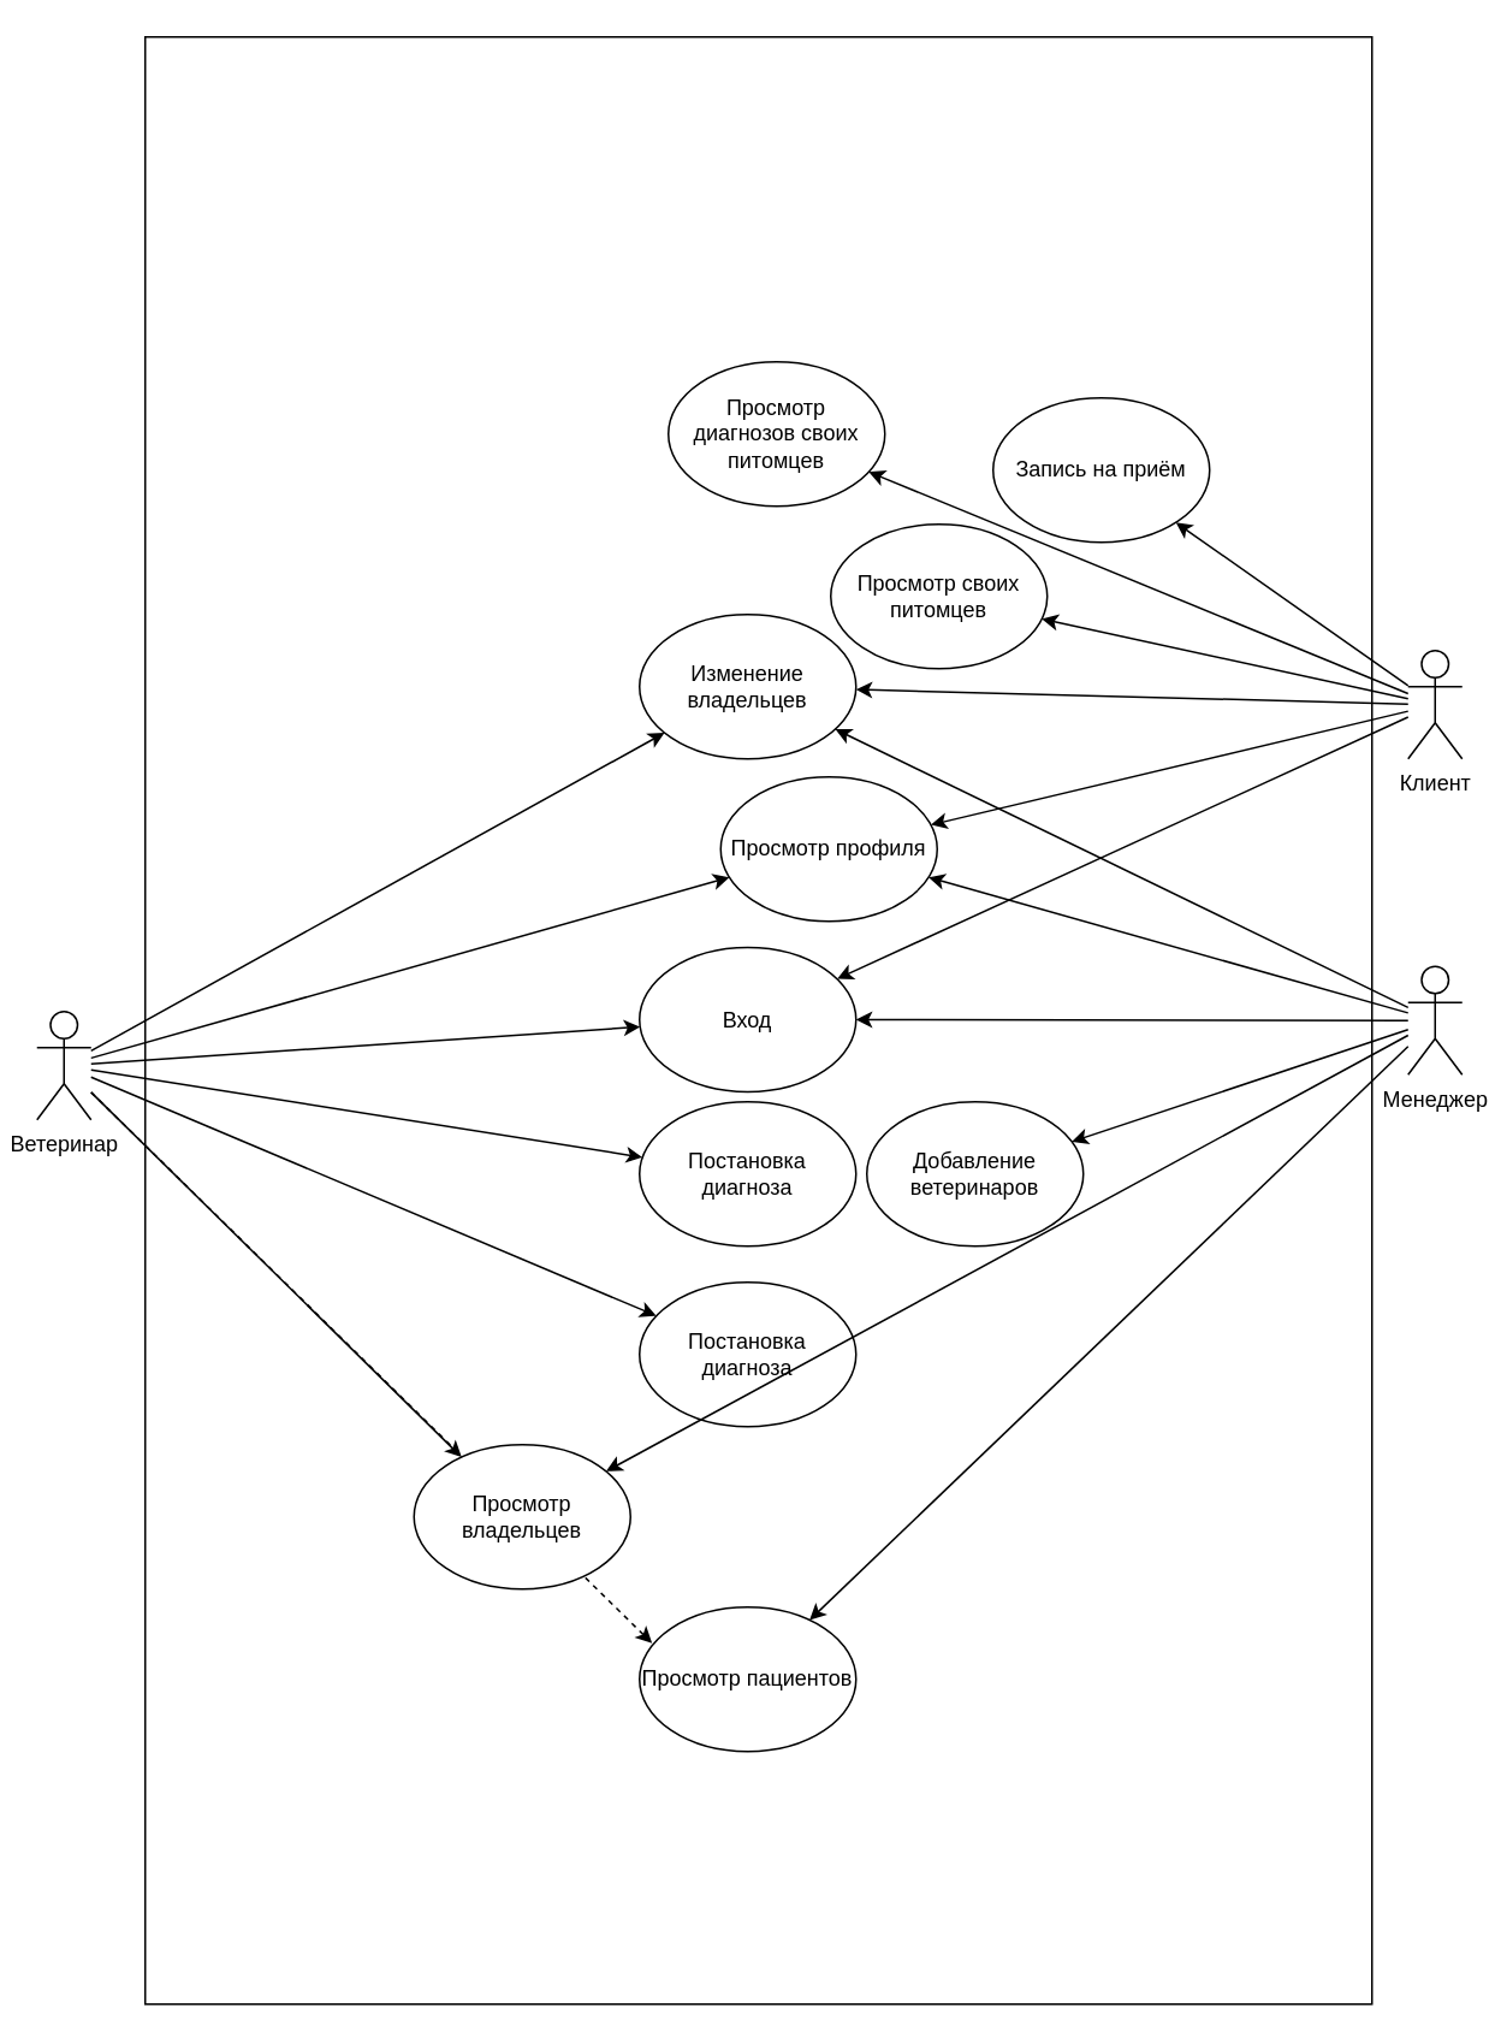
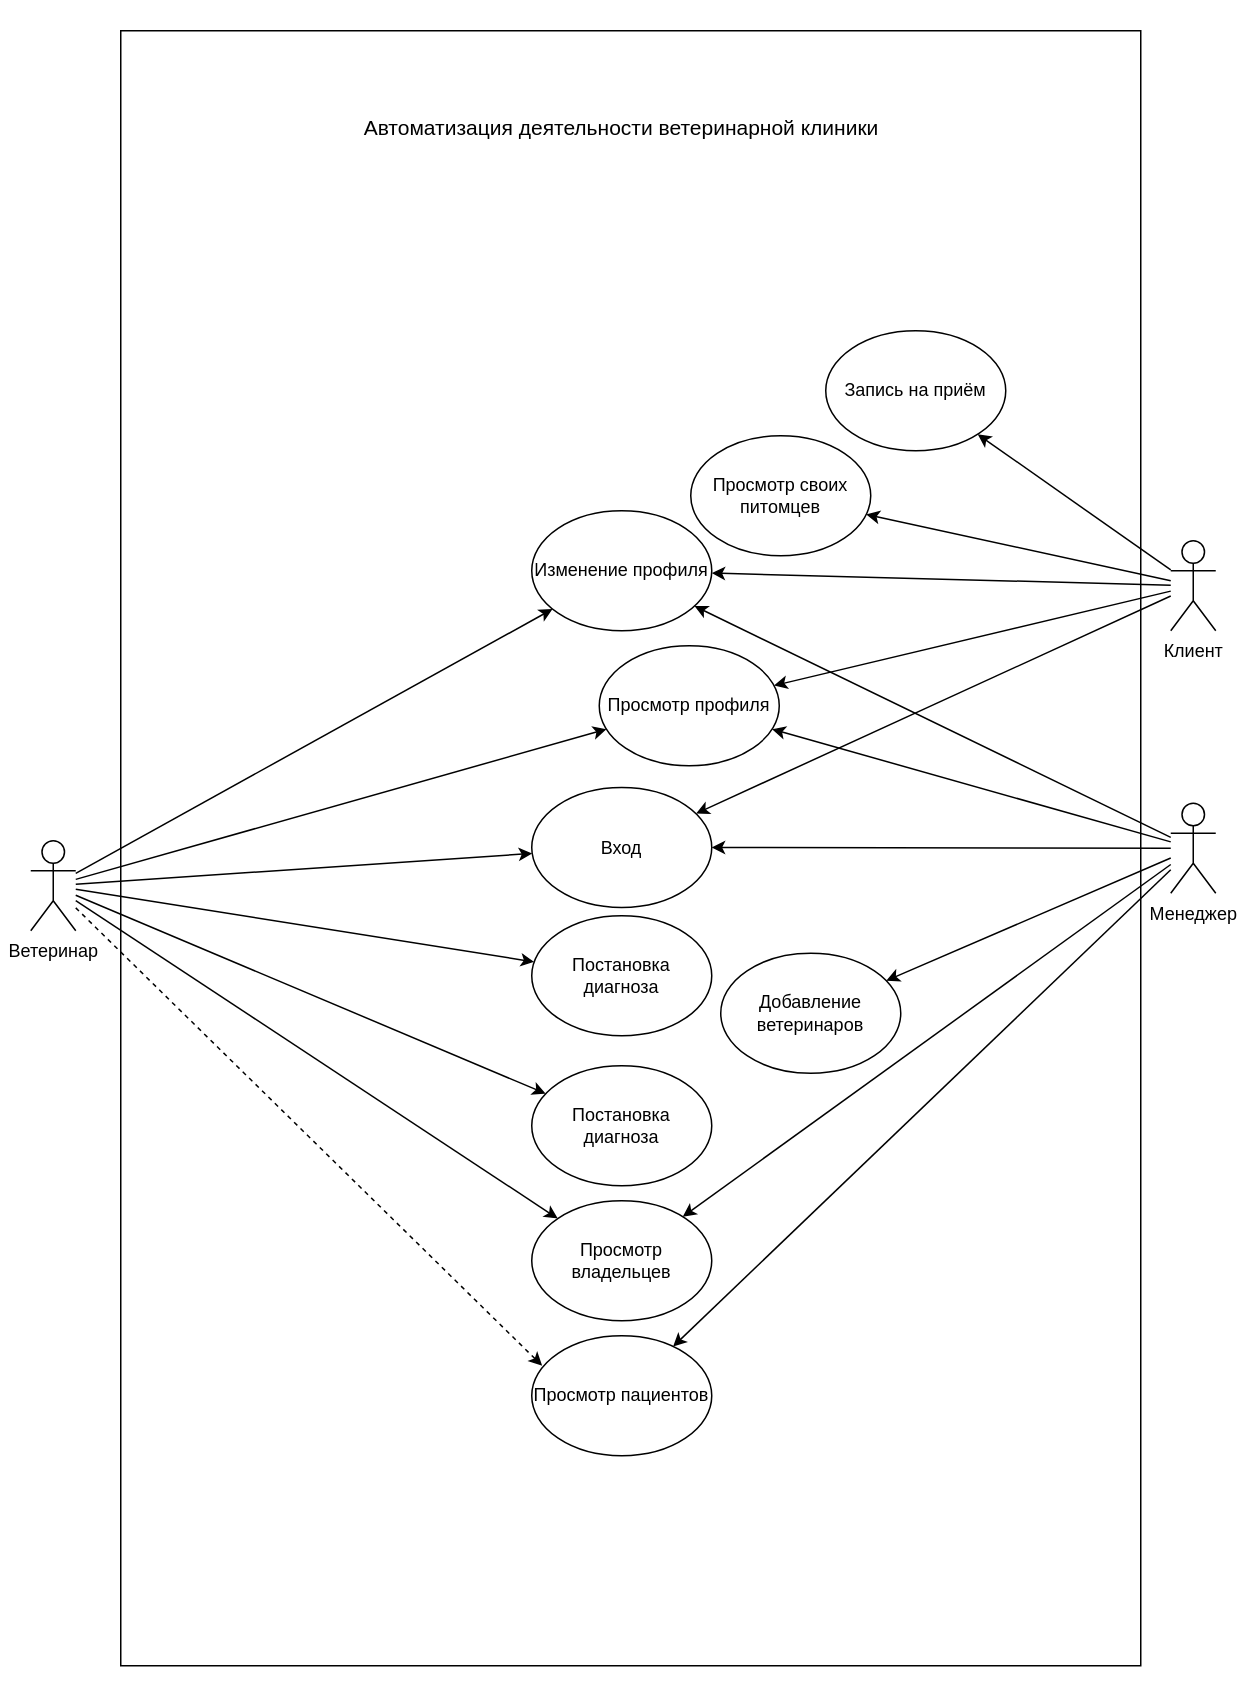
  <mxCell id="0" />
  <mxCell id="1" parent="0" />
  <mxCell id="2" value="" style="rounded=0;whiteSpace=wrap;html=1;" parent="1" vertex="1"><mxGeometry x="80" y="20" width="680" height="1090" as="geometry" /></mxCell>
  <mxCell id="3" value="Ветеринар" style="shape=umlActor;verticalLabelPosition=bottom;verticalAlign=top;html=1;outlineConnect=0;" parent="1" vertex="1"><mxGeometry x="20" y="560" width="30" height="60" as="geometry" /></mxCell>
  <mxCell id="4" value="Клиент" style="shape=umlActor;verticalLabelPosition=bottom;verticalAlign=top;html=1;outlineConnect=0;" parent="1" vertex="1"><mxGeometry x="780" y="360" width="30" height="60" as="geometry" /></mxCell>
  <mxCell id="5" value="Просмотр профиля" style="ellipse;whiteSpace=wrap;html=1;" parent="1" vertex="1"><mxGeometry x="399" y="430" width="120" height="80" as="geometry" /></mxCell>
- <mxCell id="6" value="Изменение владельцев" style="ellipse;whiteSpace=wrap;html=1;" parent="1" vertex="1"><mxGeometry x="354" y="340" width="120" height="80" as="geometry" /></mxCell>
+ <mxCell id="6" value="Изменение профиля" style="ellipse;whiteSpace=wrap;html=1;" parent="1" vertex="1"><mxGeometry x="354" y="340" width="120" height="80" as="geometry" /></mxCell>
  <mxCell id="7" value="Вход" style="ellipse;whiteSpace=wrap;html=1;" parent="1" vertex="1"><mxGeometry x="354" y="524.5" width="120" height="80" as="geometry" /></mxCell>
  <mxCell id="8" value="Постановка диагноза" style="ellipse;whiteSpace=wrap;html=1;" parent="1" vertex="1"><mxGeometry x="354" y="610" width="120" height="80" as="geometry" /></mxCell>
  <mxCell id="9" value="Просмотр своих питомцев" style="ellipse;whiteSpace=wrap;html=1;" parent="1" vertex="1"><mxGeometry x="460" y="290" width="120" height="80" as="geometry" /></mxCell>
  <mxCell id="10" value="Менеджер" style="shape=umlActor;verticalLabelPosition=bottom;verticalAlign=top;html=1;outlineConnect=0;" parent="1" vertex="1"><mxGeometry x="780" y="535" width="30" height="60" as="geometry" /></mxCell>
- <mxCell id="11" value="Добавление&lt;br&gt;ветеринаров" style="ellipse;whiteSpace=wrap;html=1;" parent="1" vertex="1"><mxGeometry x="480" y="610" width="120" height="80" as="geometry" /></mxCell>
+ <mxCell id="11" value="Добавление&lt;br&gt;ветеринаров" style="ellipse;whiteSpace=wrap;html=1;" parent="1" vertex="1"><mxGeometry x="480" y="635" width="120" height="80" as="geometry" /></mxCell>
  <mxCell id="12" value="Постановка диагноза" style="ellipse;whiteSpace=wrap;html=1;" parent="1" vertex="1"><mxGeometry x="354" y="710" width="120" height="80" as="geometry" /></mxCell>
  <mxCell id="13" value="Просмотр пациентов" style="ellipse;whiteSpace=wrap;html=1;" parent="1" vertex="1"><mxGeometry x="354" y="890" width="120" height="80" as="geometry" /></mxCell>
  <mxCell id="14" value="" style="endArrow=classic;html=1;rounded=0;" parent="1" source="3" target="8" edge="1"><mxGeometry width="50" height="50" relative="1" as="geometry"><mxPoint x="137" y="80" as="sourcePoint" /><mxPoint x="-13" y="90" as="targetPoint" /></mxGeometry></mxCell>
  <mxCell id="15" value="" style="endArrow=classic;html=1;rounded=0;" parent="1" source="3" target="12" edge="1"><mxGeometry width="50" height="50" relative="1" as="geometry"><mxPoint x="167" y="170" as="sourcePoint" /><mxPoint x="-107" y="226" as="targetPoint" /></mxGeometry></mxCell>
  <mxCell id="16" value="" style="endArrow=classic;html=1;rounded=0;" parent="1" source="4" target="9" edge="1"><mxGeometry width="50" height="50" relative="1" as="geometry"><mxPoint x="747" y="70" as="sourcePoint" /><mxPoint x="747" y="120" as="targetPoint" /></mxGeometry></mxCell>
  <mxCell id="17" value="" style="endArrow=classic;html=1;rounded=0;" parent="1" source="10" target="5" edge="1"><mxGeometry width="50" height="50" relative="1" as="geometry"><mxPoint x="647" y="350" as="sourcePoint" /><mxPoint x="540.362" y="457.647" as="targetPoint" /></mxGeometry></mxCell>
  <mxCell id="18" value="" style="endArrow=classic;html=1;rounded=0;" parent="1" source="10" target="11" edge="1"><mxGeometry width="50" height="50" relative="1" as="geometry"><mxPoint x="657" y="360" as="sourcePoint" /><mxPoint x="859" y="149" as="targetPoint" /></mxGeometry></mxCell>
  <mxCell id="19" value="" style="endArrow=classic;html=1;rounded=0;" parent="1" source="10" target="13" edge="1"><mxGeometry width="50" height="50" relative="1" as="geometry"><mxPoint x="607" y="410" as="sourcePoint" /><mxPoint x="889" y="762" as="targetPoint" /></mxGeometry></mxCell>
  <mxCell id="20" value="" style="endArrow=classic;html=1;rounded=0;entryX=0.058;entryY=0.25;entryDx=0;entryDy=0;entryPerimeter=0;dashed=1;" parent="1" source="3" target="13" edge="1"><mxGeometry width="50" height="50" relative="1" as="geometry"><mxPoint x="147" y="450" as="sourcePoint" /><mxPoint x="315" y="532" as="targetPoint" /></mxGeometry></mxCell>
  <mxCell id="21" value="" style="endArrow=classic;html=1;rounded=0;" parent="1" source="4" target="5" edge="1"><mxGeometry width="50" height="50" relative="1" as="geometry"><mxPoint x="757" y="100" as="sourcePoint" /><mxPoint x="497" y="390" as="targetPoint" /></mxGeometry></mxCell>
  <mxCell id="22" value="" style="endArrow=classic;html=1;rounded=0;" parent="1" source="10" target="7" edge="1"><mxGeometry width="50" height="50" relative="1" as="geometry"><mxPoint x="582" y="190" as="sourcePoint" /><mxPoint x="299.426" y="471.213" as="targetPoint" /></mxGeometry></mxCell>
  <mxCell id="23" value="" style="endArrow=classic;html=1;rounded=0;" parent="1" source="3" target="5" edge="1"><mxGeometry width="50" height="50" relative="1" as="geometry"><mxPoint x="485" y="569" as="sourcePoint" /><mxPoint x="214.574" y="471.213" as="targetPoint" /></mxGeometry></mxCell>
- <mxCell id="24" value="Просмотр владельцев" style="ellipse;whiteSpace=wrap;html=1;" parent="1" vertex="1"><mxGeometry x="229" y="800" width="120" height="80" as="geometry" /></mxCell>
+ <mxCell id="24" value="Просмотр владельцев" style="ellipse;whiteSpace=wrap;html=1;" parent="1" vertex="1"><mxGeometry x="354" y="800" width="120" height="80" as="geometry" /></mxCell>
  <mxCell id="25" value="Запись на приём" style="ellipse;whiteSpace=wrap;html=1;" parent="1" vertex="1"><mxGeometry x="550" y="220" width="120" height="80" as="geometry" /></mxCell>
  <mxCell id="26" value="" style="endArrow=classic;html=1;rounded=0;" parent="1" source="4" target="25" edge="1"><mxGeometry width="50" height="50" relative="1" as="geometry"><mxPoint x="557" y="230" as="sourcePoint" /><mxPoint x="559" y="279" as="targetPoint" /></mxGeometry></mxCell>
  <mxCell id="27" value="" style="endArrow=classic;html=1;rounded=0;" parent="1" source="3" target="24" edge="1"><mxGeometry width="50" height="50" relative="1" as="geometry"><mxPoint x="227" y="614" as="sourcePoint" /><mxPoint x="123" y="708" as="targetPoint" /></mxGeometry></mxCell>
  <mxCell id="28" value="" style="endArrow=classic;html=1;rounded=0;" parent="1" source="10" target="24" edge="1"><mxGeometry width="50" height="50" relative="1" as="geometry"><mxPoint x="248" y="630" as="sourcePoint" /><mxPoint x="289" y="840" as="targetPoint" /></mxGeometry></mxCell>
  <mxCell id="29" value="" style="endArrow=classic;html=1;rounded=0;" parent="1" source="4" target="7" edge="1"><mxGeometry width="50" height="50" relative="1" as="geometry"><mxPoint x="527" y="263" as="sourcePoint" /><mxPoint x="617" y="223" as="targetPoint" /></mxGeometry></mxCell>
+ <mxCell id="30" value="&lt;font style=&quot;font-size: 14px;&quot;&gt;Автоматизация деятельности ветеринарной клиники&lt;/font&gt;" style="text;html=1;strokeColor=none;fillColor=none;align=center;verticalAlign=middle;whiteSpace=wrap;rounded=0;" parent="1" vertex="1"><mxGeometry x="214" y="60" width="400" height="50" as="geometry" /></mxCell>
  <mxCell id="31" value="" style="endArrow=classic;html=1;rounded=0;" parent="1" source="3" target="7" edge="1"><mxGeometry width="50" height="50" relative="1" as="geometry"><mxPoint x="60" y="592" as="sourcePoint" /><mxPoint x="323" y="452" as="targetPoint" /></mxGeometry></mxCell>
  <mxCell id="32" value="" style="endArrow=classic;html=1;rounded=0;" parent="1" source="3" target="6" edge="1"><mxGeometry width="50" height="50" relative="1" as="geometry"><mxPoint x="60" y="587" as="sourcePoint" /><mxPoint x="327" y="361" as="targetPoint" /></mxGeometry></mxCell>
  <mxCell id="33" value="" style="endArrow=classic;html=1;rounded=0;" parent="1" source="4" target="6" edge="1"><mxGeometry width="50" height="50" relative="1" as="geometry"><mxPoint x="780" y="426" as="sourcePoint" /><mxPoint x="443" y="335" as="targetPoint" /></mxGeometry></mxCell>
  <mxCell id="34" value="" style="endArrow=classic;html=1;rounded=0;" parent="1" source="10" target="6" edge="1"><mxGeometry width="50" height="50" relative="1" as="geometry"><mxPoint x="760" y="621" as="sourcePoint" /><mxPoint x="600" y="627" as="targetPoint" /></mxGeometry></mxCell>
- <mxCell id="35" value="Просмотр&lt;br&gt;диагнозов своих питомцев" style="ellipse;whiteSpace=wrap;html=1;" parent="1" vertex="1"><mxGeometry x="370" y="200" width="120" height="80" as="geometry" /></mxCell>
- <mxCell id="36" value="" style="endArrow=classic;html=1;rounded=0;" parent="1" source="4" target="35" edge="1"><mxGeometry width="50" height="50" relative="1" as="geometry"><mxPoint x="790" y="444" as="sourcePoint" /><mxPoint x="581" y="361" as="targetPoint" /></mxGeometry></mxCell>
